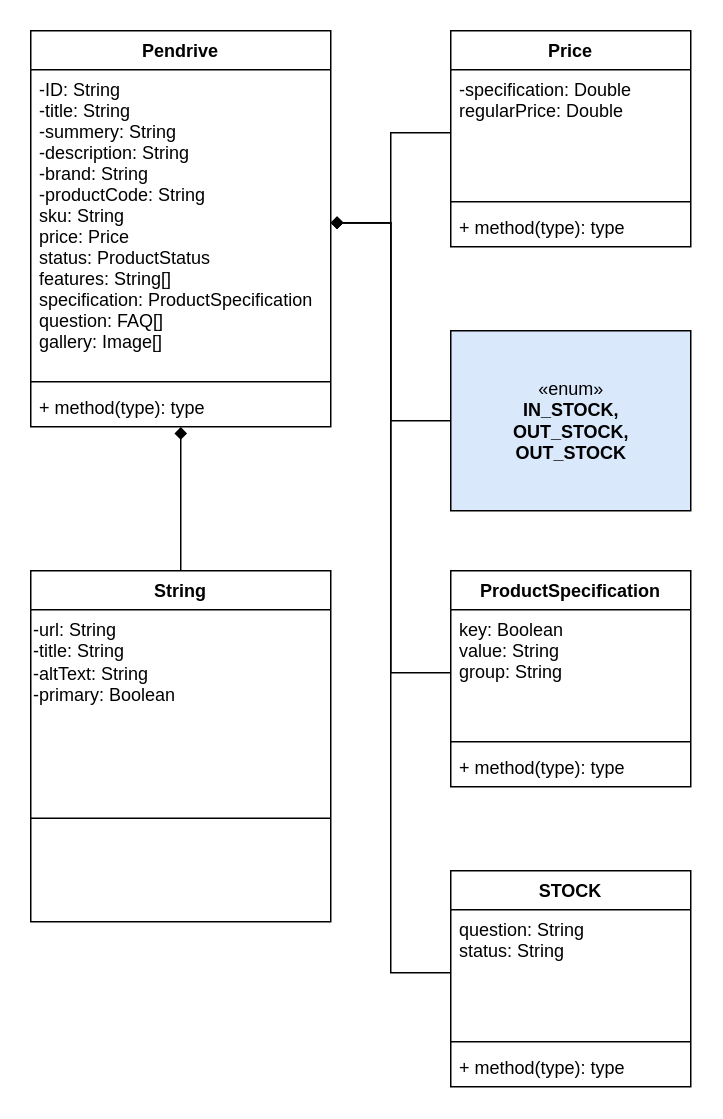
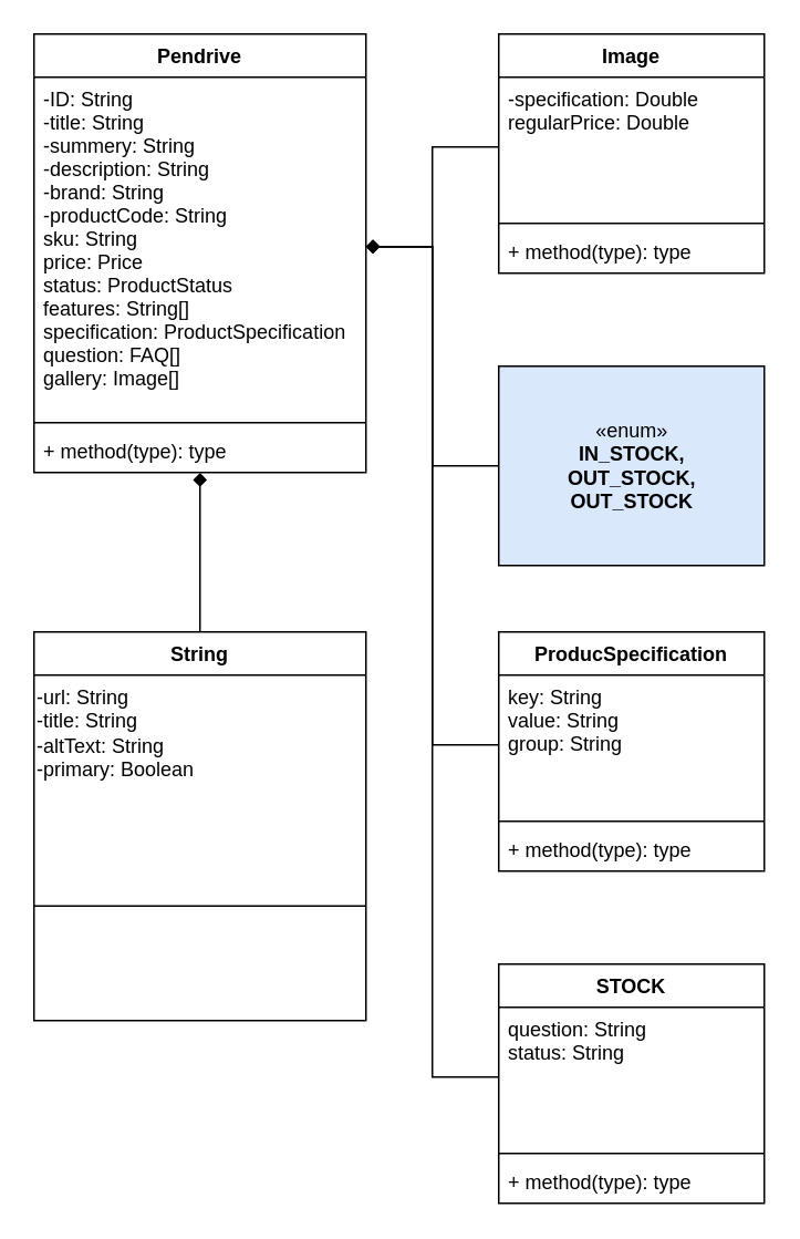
  <mxCell id="0" />
  <mxCell id="1" parent="0" />
  <mxCell id="2" value="Pendrive" style="swimlane;fontStyle=1;align=center;verticalAlign=top;childLayout=stackLayout;horizontal=1;startSize=26;horizontalStack=0;resizeParent=1;resizeParentMax=0;resizeLast=0;collapsible=1;marginBottom=0;" vertex="1" parent="1"><mxGeometry x="20" y="20" width="200" height="264" as="geometry" /></mxCell>
  <mxCell id="3" value="-ID: String&#10;-title: String&#10;-summery: String&#10;-description: String&#10;-brand: String&#10;-productCode: String&#10;sku: String&#10;price: Price&#10;status: ProductStatus&#10;features: String[]&#10;specification: ProductSpecification&#10;question: FAQ[]&#10;gallery: Image[]" style="text;strokeColor=none;fillColor=none;align=left;verticalAlign=top;spacingLeft=4;spacingRight=4;overflow=hidden;rotatable=0;points=[[0,0.5],[1,0.5]];portConstraint=eastwest;" vertex="1" parent="2"><mxGeometry y="26" width="200" height="204" as="geometry" /></mxCell>
  <mxCell id="4" value="" style="line;strokeWidth=1;fillColor=none;align=left;verticalAlign=middle;spacingTop=-1;spacingLeft=3;spacingRight=3;rotatable=0;labelPosition=right;points=[];portConstraint=eastwest;" vertex="1" parent="2"><mxGeometry y="230" width="200" height="8" as="geometry" /></mxCell>
  <mxCell id="5" value="+ method(type): type" style="text;strokeColor=none;fillColor=none;align=left;verticalAlign=top;spacingLeft=4;spacingRight=4;overflow=hidden;rotatable=0;points=[[0,0.5],[1,0.5]];portConstraint=eastwest;" vertex="1" parent="2"><mxGeometry y="238" width="200" height="26" as="geometry" /></mxCell>
  <mxCell id="6" style="edgeStyle=orthogonalEdgeStyle;rounded=0;orthogonalLoop=1;jettySize=auto;html=1;exitX=0.5;exitY=0;exitDx=0;exitDy=0;entryX=0.5;entryY=1.008;entryDx=0;entryDy=0;entryPerimeter=0;endArrow=diamond;endFill=1;" edge="1" parent="1" source="7" target="5"><mxGeometry relative="1" as="geometry" /></mxCell>
  <mxCell id="7" value="String" style="swimlane;fontStyle=1;align=center;verticalAlign=top;childLayout=stackLayout;horizontal=1;startSize=26;horizontalStack=0;resizeParent=1;resizeParentMax=0;resizeLast=0;collapsible=1;marginBottom=0;" vertex="1" parent="1"><mxGeometry x="20" y="380" width="200" height="234" as="geometry" /></mxCell>
  <mxCell id="8" value="-url: String&#13;&#10;-title: String&#13;&#10;-altText: String&#13;&#10;-primary: Boolean" style="text;whiteSpace=wrap;html=1;" vertex="1" parent="7"><mxGeometry y="26" width="200" height="70" as="geometry" /></mxCell>
  <mxCell id="9" value="" style="line;strokeWidth=1;fillColor=none;align=left;verticalAlign=middle;spacingTop=-1;spacingLeft=3;spacingRight=3;rotatable=0;labelPosition=right;points=[];portConstraint=eastwest;" vertex="1" parent="7"><mxGeometry y="96" width="200" height="138" as="geometry" /></mxCell>
- <mxCell id="10" value="Price" style="swimlane;fontStyle=1;align=center;verticalAlign=top;childLayout=stackLayout;horizontal=1;startSize=26;horizontalStack=0;resizeParent=1;resizeParentMax=0;resizeLast=0;collapsible=1;marginBottom=0;" vertex="1" parent="1"><mxGeometry x="300" y="20" width="160" height="144" as="geometry" /></mxCell>
+ <mxCell id="10" value="Image" style="swimlane;fontStyle=1;align=center;verticalAlign=top;childLayout=stackLayout;horizontal=1;startSize=26;horizontalStack=0;resizeParent=1;resizeParentMax=0;resizeLast=0;collapsible=1;marginBottom=0;" vertex="1" parent="1"><mxGeometry x="300" y="20" width="160" height="144" as="geometry" /></mxCell>
  <mxCell id="11" value="-specification: Double&#10;regularPrice: Double" style="text;strokeColor=none;fillColor=none;align=left;verticalAlign=top;spacingLeft=4;spacingRight=4;overflow=hidden;rotatable=0;points=[[0,0.5],[1,0.5]];portConstraint=eastwest;" vertex="1" parent="10"><mxGeometry y="26" width="160" height="84" as="geometry" /></mxCell>
  <mxCell id="12" value="" style="line;strokeWidth=1;fillColor=none;align=left;verticalAlign=middle;spacingTop=-1;spacingLeft=3;spacingRight=3;rotatable=0;labelPosition=right;points=[];portConstraint=eastwest;" vertex="1" parent="10"><mxGeometry y="110" width="160" height="8" as="geometry" /></mxCell>
  <mxCell id="13" value="+ method(type): type" style="text;strokeColor=none;fillColor=none;align=left;verticalAlign=top;spacingLeft=4;spacingRight=4;overflow=hidden;rotatable=0;points=[[0,0.5],[1,0.5]];portConstraint=eastwest;" vertex="1" parent="10"><mxGeometry y="118" width="160" height="26" as="geometry" /></mxCell>
  <mxCell id="14" style="edgeStyle=orthogonalEdgeStyle;rounded=0;orthogonalLoop=1;jettySize=auto;html=1;entryX=1;entryY=0.5;entryDx=0;entryDy=0;endArrow=diamond;endFill=1;" edge="1" parent="1" source="15" target="3"><mxGeometry relative="1" as="geometry" /></mxCell>
  <mxCell id="15" value="«enum»&lt;br&gt;&lt;b&gt;IN_STOCK,&lt;br&gt;OUT_STOCK,&lt;br&gt;OUT_STOCK&lt;br&gt;&lt;/b&gt;" style="html=1;fillColor=#dae8fc;" vertex="1" parent="1"><mxGeometry x="300" y="220" width="160" height="120" as="geometry" /></mxCell>
- <mxCell id="16" value="ProductSpecification" style="swimlane;fontStyle=1;align=center;verticalAlign=top;childLayout=stackLayout;horizontal=1;startSize=26;horizontalStack=0;resizeParent=1;resizeParentMax=0;resizeLast=0;collapsible=1;marginBottom=0;" vertex="1" parent="1"><mxGeometry x="300" y="380" width="160" height="144" as="geometry" /></mxCell>
- <mxCell id="17" value="key: Boolean&#10;value: String&#10;group: String" style="text;strokeColor=none;fillColor=none;align=left;verticalAlign=top;spacingLeft=4;spacingRight=4;overflow=hidden;rotatable=0;points=[[0,0.5],[1,0.5]];portConstraint=eastwest;" vertex="1" parent="16"><mxGeometry y="26" width="160" height="84" as="geometry" /></mxCell>
+ <mxCell id="16" value="ProducSpecification" style="swimlane;fontStyle=1;align=center;verticalAlign=top;childLayout=stackLayout;horizontal=1;startSize=26;horizontalStack=0;resizeParent=1;resizeParentMax=0;resizeLast=0;collapsible=1;marginBottom=0;" vertex="1" parent="1"><mxGeometry x="300" y="380" width="160" height="144" as="geometry" /></mxCell>
+ <mxCell id="17" value="key: String&#10;value: String&#10;group: String" style="text;strokeColor=none;fillColor=none;align=left;verticalAlign=top;spacingLeft=4;spacingRight=4;overflow=hidden;rotatable=0;points=[[0,0.5],[1,0.5]];portConstraint=eastwest;" vertex="1" parent="16"><mxGeometry y="26" width="160" height="84" as="geometry" /></mxCell>
  <mxCell id="18" value="" style="line;strokeWidth=1;fillColor=none;align=left;verticalAlign=middle;spacingTop=-1;spacingLeft=3;spacingRight=3;rotatable=0;labelPosition=right;points=[];portConstraint=eastwest;" vertex="1" parent="16"><mxGeometry y="110" width="160" height="8" as="geometry" /></mxCell>
  <mxCell id="19" value="+ method(type): type" style="text;strokeColor=none;fillColor=none;align=left;verticalAlign=top;spacingLeft=4;spacingRight=4;overflow=hidden;rotatable=0;points=[[0,0.5],[1,0.5]];portConstraint=eastwest;" vertex="1" parent="16"><mxGeometry y="118" width="160" height="26" as="geometry" /></mxCell>
  <mxCell id="20" value="STOCK" style="swimlane;fontStyle=1;align=center;verticalAlign=top;childLayout=stackLayout;horizontal=1;startSize=26;horizontalStack=0;resizeParent=1;resizeParentMax=0;resizeLast=0;collapsible=1;marginBottom=0;" vertex="1" parent="1"><mxGeometry x="300" y="580" width="160" height="144" as="geometry" /></mxCell>
  <mxCell id="21" value="question: String&#10;status: String" style="text;strokeColor=none;fillColor=none;align=left;verticalAlign=top;spacingLeft=4;spacingRight=4;overflow=hidden;rotatable=0;points=[[0,0.5],[1,0.5]];portConstraint=eastwest;" vertex="1" parent="20"><mxGeometry y="26" width="160" height="84" as="geometry" /></mxCell>
  <mxCell id="22" value="" style="line;strokeWidth=1;fillColor=none;align=left;verticalAlign=middle;spacingTop=-1;spacingLeft=3;spacingRight=3;rotatable=0;labelPosition=right;points=[];portConstraint=eastwest;" vertex="1" parent="20"><mxGeometry y="110" width="160" height="8" as="geometry" /></mxCell>
  <mxCell id="23" value="+ method(type): type" style="text;strokeColor=none;fillColor=none;align=left;verticalAlign=top;spacingLeft=4;spacingRight=4;overflow=hidden;rotatable=0;points=[[0,0.5],[1,0.5]];portConstraint=eastwest;" vertex="1" parent="20"><mxGeometry y="118" width="160" height="26" as="geometry" /></mxCell>
  <mxCell id="24" style="edgeStyle=orthogonalEdgeStyle;rounded=0;orthogonalLoop=1;jettySize=auto;html=1;exitX=0;exitY=0.5;exitDx=0;exitDy=0;endArrow=diamond;endFill=1;" edge="1" parent="1" source="21" target="3"><mxGeometry relative="1" as="geometry" /></mxCell>
  <mxCell id="25" style="edgeStyle=orthogonalEdgeStyle;rounded=0;orthogonalLoop=1;jettySize=auto;html=1;exitX=0;exitY=0.5;exitDx=0;exitDy=0;entryX=1;entryY=0.5;entryDx=0;entryDy=0;endArrow=diamond;endFill=1;" edge="1" parent="1" source="11" target="3"><mxGeometry relative="1" as="geometry" /></mxCell>
  <mxCell id="26" style="edgeStyle=orthogonalEdgeStyle;rounded=0;orthogonalLoop=1;jettySize=auto;html=1;exitX=0;exitY=0.5;exitDx=0;exitDy=0;entryX=1;entryY=0.5;entryDx=0;entryDy=0;endArrow=diamond;endFill=1;" edge="1" parent="1" source="17" target="3"><mxGeometry relative="1" as="geometry" /></mxCell>
